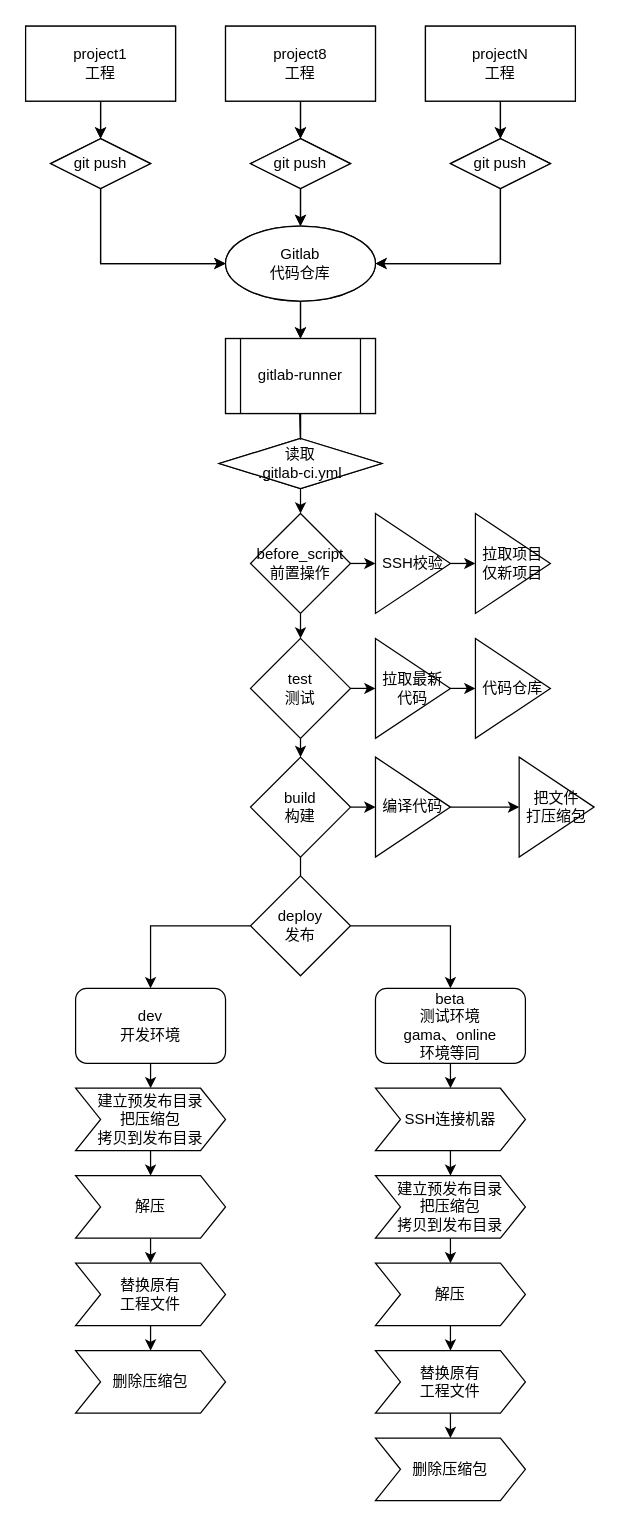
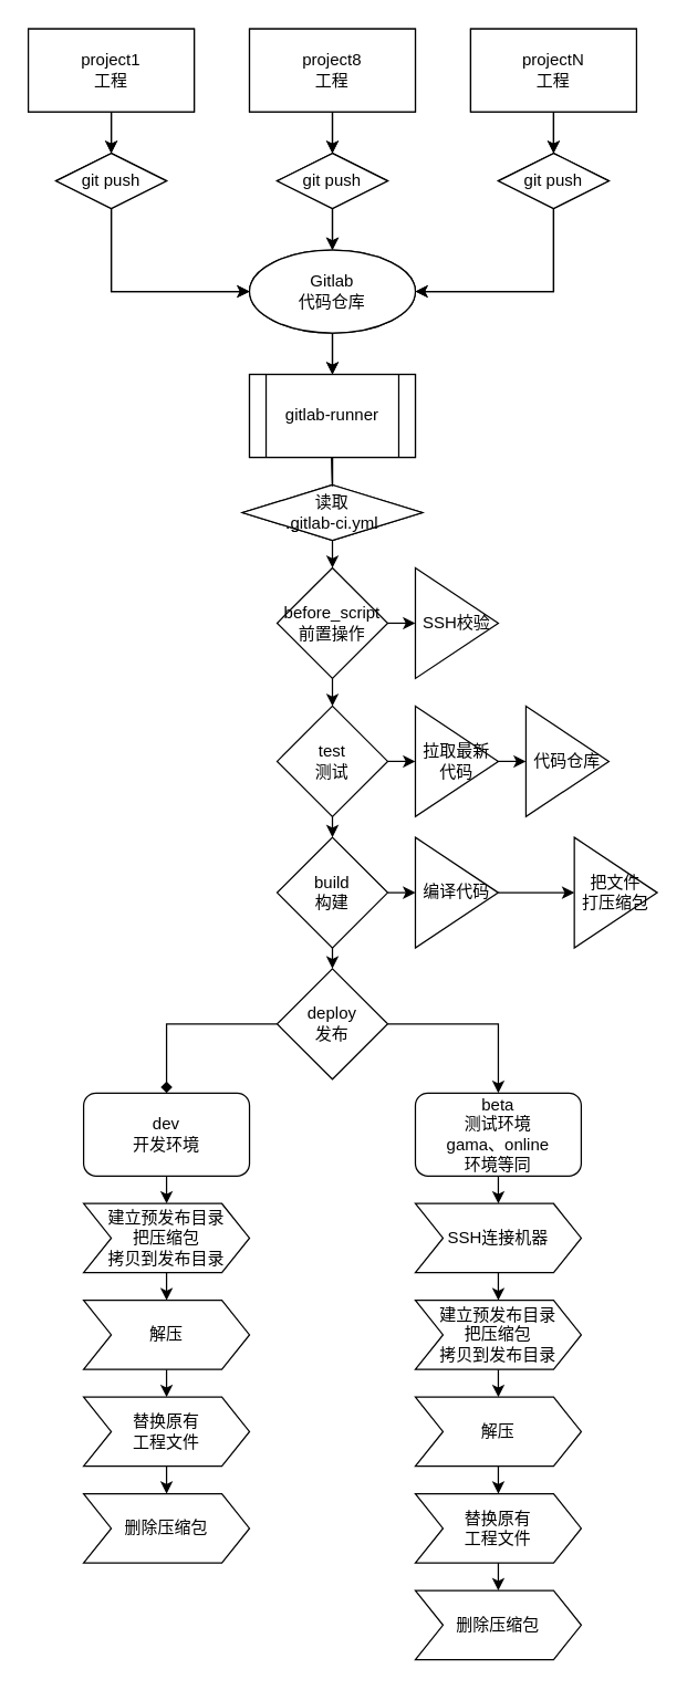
  <mxCell id="0" />
  <mxCell id="1" parent="0" />
  <mxCell id="2" style="edgeStyle=orthogonalEdgeStyle;rounded=0;orthogonalLoop=1;jettySize=auto;html=1;exitX=0.5;exitY=1;exitDx=0;exitDy=0;" edge="1" parent="1" source="3"><mxGeometry relative="1" as="geometry"><mxPoint x="80" y="110" as="targetPoint" /></mxGeometry></mxCell>
  <mxCell id="3" value="svr1&lt;br&gt;服务" style="rounded=0;whiteSpace=wrap;html=1;" vertex="1" parent="1"><mxGeometry x="20" y="20" width="120" height="60" as="geometry" /></mxCell>
  <mxCell id="4" style="edgeStyle=orthogonalEdgeStyle;rounded=0;orthogonalLoop=1;jettySize=auto;html=1;exitX=0.5;exitY=1;exitDx=0;exitDy=0;entryX=0;entryY=0.5;entryDx=0;entryDy=0;" edge="1" parent="1" source="5"><mxGeometry relative="1" as="geometry"><mxPoint x="180" y="210" as="targetPoint" /><Array as="points"><mxPoint x="80" y="210" /></Array></mxGeometry></mxCell>
  <mxCell id="5" value="git push" style="rhombus;whiteSpace=wrap;html=1;" vertex="1" parent="1"><mxGeometry x="40" y="110" width="80" height="40" as="geometry" /></mxCell>
  <mxCell id="6" style="edgeStyle=orthogonalEdgeStyle;rounded=0;orthogonalLoop=1;jettySize=auto;html=1;exitX=0.5;exitY=1;exitDx=0;exitDy=0;" edge="1" parent="1" source="7"><mxGeometry relative="1" as="geometry"><mxPoint x="240" y="110" as="targetPoint" /></mxGeometry></mxCell>
  <mxCell id="7" value="svr2&lt;br&gt;服务" style="rounded=0;whiteSpace=wrap;html=1;" vertex="1" parent="1"><mxGeometry x="180" y="20" width="120" height="60" as="geometry" /></mxCell>
  <mxCell id="8" style="edgeStyle=orthogonalEdgeStyle;rounded=0;orthogonalLoop=1;jettySize=auto;html=1;exitX=0.5;exitY=1;exitDx=0;exitDy=0;entryX=0.5;entryY=0;entryDx=0;entryDy=0;" edge="1" parent="1" source="9"><mxGeometry relative="1" as="geometry"><mxPoint x="240" y="180" as="targetPoint" /></mxGeometry></mxCell>
  <mxCell id="9" value="git push" style="rhombus;whiteSpace=wrap;html=1;" vertex="1" parent="1"><mxGeometry x="200" y="110" width="80" height="40" as="geometry" /></mxCell>
  <mxCell id="10" style="edgeStyle=orthogonalEdgeStyle;rounded=0;orthogonalLoop=1;jettySize=auto;html=1;exitX=0.5;exitY=1;exitDx=0;exitDy=0;" edge="1" parent="1" source="11"><mxGeometry relative="1" as="geometry"><mxPoint x="400" y="110" as="targetPoint" /></mxGeometry></mxCell>
  <mxCell id="11" value="svr3&lt;br&gt;服务" style="rounded=0;whiteSpace=wrap;html=1;" vertex="1" parent="1"><mxGeometry x="340" y="20" width="120" height="60" as="geometry" /></mxCell>
  <mxCell id="12" style="edgeStyle=orthogonalEdgeStyle;rounded=0;orthogonalLoop=1;jettySize=auto;html=1;exitX=0.5;exitY=1;exitDx=0;exitDy=0;entryX=1;entryY=0.5;entryDx=0;entryDy=0;" edge="1" parent="1" source="13"><mxGeometry relative="1" as="geometry"><mxPoint x="300" y="210" as="targetPoint" /><Array as="points"><mxPoint x="400" y="210" /></Array></mxGeometry></mxCell>
  <mxCell id="13" value="git push" style="rhombus;whiteSpace=wrap;html=1;" vertex="1" parent="1"><mxGeometry x="360" y="110" width="80" height="40" as="geometry" /></mxCell>
  <mxCell id="14" style="edgeStyle=orthogonalEdgeStyle;rounded=0;orthogonalLoop=1;jettySize=auto;html=1;exitX=0.5;exitY=1;exitDx=0;exitDy=0;" edge="1" parent="1"><mxGeometry relative="1" as="geometry"><mxPoint x="240" y="270" as="targetPoint" /><mxPoint x="240" y="240" as="sourcePoint" /></mxGeometry></mxCell>
  <mxCell id="15" style="edgeStyle=orthogonalEdgeStyle;rounded=0;orthogonalLoop=1;jettySize=auto;html=1;exitX=0.5;exitY=1;exitDx=0;exitDy=0;startArrow=none;" edge="1" parent="1" source="18"><mxGeometry relative="1" as="geometry"><mxPoint x="239.5" y="360" as="targetPoint" /><mxPoint x="239.5" y="330" as="sourcePoint" /></mxGeometry></mxCell>
  <mxCell id="16" value="gitlab-runner" style="shape=process;whiteSpace=wrap;html=1;backgroundOutline=1;" vertex="1" parent="1"><mxGeometry x="180" y="270" width="120" height="60" as="geometry" /></mxCell>
  <mxCell id="17" value="Gitlab&lt;br&gt;代码仓库" style="ellipse;whiteSpace=wrap;html=1;" vertex="1" parent="1"><mxGeometry x="180" y="180" width="120" height="60" as="geometry" /></mxCell>
  <mxCell id="18" value="读取&lt;br&gt;.gitlab-ci.yml" style="rhombus;whiteSpace=wrap;html=1;" vertex="1" parent="1"><mxGeometry x="175" y="350" width="130" height="40" as="geometry" /></mxCell>
  <mxCell id="19" value="" style="edgeStyle=orthogonalEdgeStyle;rounded=0;orthogonalLoop=1;jettySize=auto;html=1;exitX=0.5;exitY=1;exitDx=0;exitDy=0;endArrow=none;" edge="1" parent="1" target="18"><mxGeometry relative="1" as="geometry"><mxPoint x="239.5" y="360" as="targetPoint" /><mxPoint x="239.5" y="330" as="sourcePoint" /></mxGeometry></mxCell>
  <mxCell id="20" style="edgeStyle=orthogonalEdgeStyle;rounded=0;orthogonalLoop=1;jettySize=auto;html=1;exitX=0.5;exitY=1;exitDx=0;exitDy=0;" edge="1" parent="1" source="21"><mxGeometry relative="1" as="geometry"><mxPoint x="80" y="110" as="targetPoint" /></mxGeometry></mxCell>
  <mxCell id="21" value="project1&lt;br&gt;工程" style="rounded=0;whiteSpace=wrap;html=1;" vertex="1" parent="1"><mxGeometry x="20" y="20" width="120" height="60" as="geometry" /></mxCell>
  <mxCell id="22" style="edgeStyle=orthogonalEdgeStyle;rounded=0;orthogonalLoop=1;jettySize=auto;html=1;exitX=0.5;exitY=1;exitDx=0;exitDy=0;entryX=0;entryY=0.5;entryDx=0;entryDy=0;" edge="1" parent="1" source="23"><mxGeometry relative="1" as="geometry"><mxPoint x="180" y="210" as="targetPoint" /><Array as="points"><mxPoint x="80" y="210" /></Array></mxGeometry></mxCell>
  <mxCell id="23" value="git push" style="rhombus;whiteSpace=wrap;html=1;" vertex="1" parent="1"><mxGeometry x="40" y="110" width="80" height="40" as="geometry" /></mxCell>
  <mxCell id="24" style="edgeStyle=orthogonalEdgeStyle;rounded=0;orthogonalLoop=1;jettySize=auto;html=1;exitX=0.5;exitY=1;exitDx=0;exitDy=0;" edge="1" parent="1" source="25"><mxGeometry relative="1" as="geometry"><mxPoint x="240" y="110" as="targetPoint" /></mxGeometry></mxCell>
  <mxCell id="25" value="project8&lt;br&gt;工程" style="rounded=0;whiteSpace=wrap;html=1;" vertex="1" parent="1"><mxGeometry x="180" y="20" width="120" height="60" as="geometry" /></mxCell>
  <mxCell id="26" style="edgeStyle=orthogonalEdgeStyle;rounded=0;orthogonalLoop=1;jettySize=auto;html=1;exitX=0.5;exitY=1;exitDx=0;exitDy=0;entryX=0.5;entryY=0;entryDx=0;entryDy=0;" edge="1" parent="1" source="27"><mxGeometry relative="1" as="geometry"><mxPoint x="240" y="180" as="targetPoint" /></mxGeometry></mxCell>
  <mxCell id="27" value="git push" style="rhombus;whiteSpace=wrap;html=1;" vertex="1" parent="1"><mxGeometry x="200" y="110" width="80" height="40" as="geometry" /></mxCell>
  <mxCell id="28" style="edgeStyle=orthogonalEdgeStyle;rounded=0;orthogonalLoop=1;jettySize=auto;html=1;exitX=0.5;exitY=1;exitDx=0;exitDy=0;" edge="1" parent="1" source="29"><mxGeometry relative="1" as="geometry"><mxPoint x="400" y="110" as="targetPoint" /></mxGeometry></mxCell>
  <mxCell id="29" value="projectN&lt;br&gt;工程" style="rounded=0;whiteSpace=wrap;html=1;" vertex="1" parent="1"><mxGeometry x="340" y="20" width="120" height="60" as="geometry" /></mxCell>
  <mxCell id="30" style="edgeStyle=orthogonalEdgeStyle;rounded=0;orthogonalLoop=1;jettySize=auto;html=1;exitX=0.5;exitY=1;exitDx=0;exitDy=0;entryX=1;entryY=0.5;entryDx=0;entryDy=0;" edge="1" parent="1" source="31"><mxGeometry relative="1" as="geometry"><mxPoint x="300" y="210" as="targetPoint" /><Array as="points"><mxPoint x="400" y="210" /></Array></mxGeometry></mxCell>
  <mxCell id="31" value="git push" style="rhombus;whiteSpace=wrap;html=1;" vertex="1" parent="1"><mxGeometry x="360" y="110" width="80" height="40" as="geometry" /></mxCell>
  <mxCell id="32" style="edgeStyle=orthogonalEdgeStyle;rounded=0;orthogonalLoop=1;jettySize=auto;html=1;exitX=0.5;exitY=1;exitDx=0;exitDy=0;" edge="1" parent="1"><mxGeometry relative="1" as="geometry"><mxPoint x="240" y="270" as="targetPoint" /><mxPoint x="240" y="240" as="sourcePoint" /></mxGeometry></mxCell>
  <mxCell id="33" style="edgeStyle=orthogonalEdgeStyle;rounded=0;orthogonalLoop=1;jettySize=auto;html=1;exitX=0.5;exitY=1;exitDx=0;exitDy=0;startArrow=none;" edge="1" parent="1" source="46"><mxGeometry relative="1" as="geometry"><mxPoint x="239.5" y="360" as="targetPoint" /><mxPoint x="239.5" y="330" as="sourcePoint" /></mxGeometry></mxCell>
  <mxCell id="34" value="gitlab-runner" style="shape=process;whiteSpace=wrap;html=1;backgroundOutline=1;" vertex="1" parent="1"><mxGeometry x="180" y="270" width="120" height="60" as="geometry" /></mxCell>
  <mxCell id="35" value="Gitlab&lt;br&gt;代码仓库" style="ellipse;whiteSpace=wrap;html=1;" vertex="1" parent="1"><mxGeometry x="180" y="180" width="120" height="60" as="geometry" /></mxCell>
  <mxCell id="36" style="edgeStyle=orthogonalEdgeStyle;rounded=0;orthogonalLoop=1;jettySize=auto;html=1;exitX=0.5;exitY=1;exitDx=0;exitDy=0;entryX=0.5;entryY=0;entryDx=0;entryDy=0;" edge="1" parent="1" source="38" target="41"><mxGeometry relative="1" as="geometry" /></mxCell>
  <mxCell id="37" style="edgeStyle=orthogonalEdgeStyle;rounded=0;orthogonalLoop=1;jettySize=auto;html=1;exitX=1;exitY=0.5;exitDx=0;exitDy=0;" edge="1" parent="1" source="38"><mxGeometry relative="1" as="geometry"><mxPoint x="300" y="550" as="targetPoint" /></mxGeometry></mxCell>
  <mxCell id="38" value="test&lt;br&gt;测试" style="rhombus;whiteSpace=wrap;html=1;" vertex="1" parent="1"><mxGeometry x="200" y="510" width="80" height="80" as="geometry" /></mxCell>
- <mxCell id="39" style="edgeStyle=orthogonalEdgeStyle;rounded=0;orthogonalLoop=1;jettySize=auto;html=1;exitX=0.5;exitY=1;exitDx=0;exitDy=0;entryX=0.5;entryY=0;entryDx=0;entryDy=0;endArrow=none;" edge="1" parent="1" source="41" target="44"><mxGeometry relative="1" as="geometry" /></mxCell>
+ <mxCell id="39" style="edgeStyle=orthogonalEdgeStyle;rounded=0;orthogonalLoop=1;jettySize=auto;html=1;exitX=0.5;exitY=1;exitDx=0;exitDy=0;entryX=0.5;entryY=0;entryDx=0;entryDy=0;" edge="1" parent="1" source="41" target="44"><mxGeometry relative="1" as="geometry" /></mxCell>
  <mxCell id="40" style="edgeStyle=orthogonalEdgeStyle;rounded=0;orthogonalLoop=1;jettySize=auto;html=1;exitX=1;exitY=0.5;exitDx=0;exitDy=0;" edge="1" parent="1" source="41"><mxGeometry relative="1" as="geometry"><mxPoint x="300" y="645" as="targetPoint" /></mxGeometry></mxCell>
  <mxCell id="41" value="build&lt;br&gt;构建" style="rhombus;whiteSpace=wrap;html=1;" vertex="1" parent="1"><mxGeometry x="200" y="605" width="80" height="80" as="geometry" /></mxCell>
- <mxCell id="42" style="edgeStyle=orthogonalEdgeStyle;rounded=0;orthogonalLoop=1;jettySize=auto;html=1;exitX=0;exitY=0.5;exitDx=0;exitDy=0;entryX=0.5;entryY=0;entryDx=0;entryDy=0;" edge="1" parent="1" source="44" target="60"><mxGeometry relative="1" as="geometry" /></mxCell>
+ <mxCell id="42" style="edgeStyle=orthogonalEdgeStyle;rounded=0;orthogonalLoop=1;jettySize=auto;html=1;exitX=0;exitY=0.5;exitDx=0;exitDy=0;entryX=0.5;entryY=0;entryDx=0;entryDy=0;endArrow=diamond;" edge="1" parent="1" source="44" target="60"><mxGeometry relative="1" as="geometry" /></mxCell>
  <mxCell id="43" style="edgeStyle=orthogonalEdgeStyle;rounded=0;orthogonalLoop=1;jettySize=auto;html=1;exitX=1;exitY=0.5;exitDx=0;exitDy=0;" edge="1" parent="1" source="44" target="62"><mxGeometry relative="1" as="geometry" /></mxCell>
  <mxCell id="44" value="deploy&lt;br&gt;发布" style="rhombus;whiteSpace=wrap;html=1;" vertex="1" parent="1"><mxGeometry x="200" y="700" width="80" height="80" as="geometry" /></mxCell>
  <mxCell id="45" style="edgeStyle=orthogonalEdgeStyle;rounded=0;orthogonalLoop=1;jettySize=auto;html=1;exitX=0.5;exitY=1;exitDx=0;exitDy=0;" edge="1" parent="1" source="46"><mxGeometry relative="1" as="geometry"><mxPoint x="240" y="410" as="targetPoint" /></mxGeometry></mxCell>
  <mxCell id="46" value="读取&lt;br&gt;.gitlab-ci.yml" style="rhombus;whiteSpace=wrap;html=1;" vertex="1" parent="1"><mxGeometry x="175" y="350" width="130" height="40" as="geometry" /></mxCell>
  <mxCell id="47" value="" style="edgeStyle=orthogonalEdgeStyle;rounded=0;orthogonalLoop=1;jettySize=auto;html=1;exitX=0.5;exitY=1;exitDx=0;exitDy=0;endArrow=none;" edge="1" parent="1" target="46"><mxGeometry relative="1" as="geometry"><mxPoint x="239.5" y="360" as="targetPoint" /><mxPoint x="239.5" y="330" as="sourcePoint" /></mxGeometry></mxCell>
  <mxCell id="48" style="edgeStyle=orthogonalEdgeStyle;rounded=0;orthogonalLoop=1;jettySize=auto;html=1;exitX=0.5;exitY=1;exitDx=0;exitDy=0;entryX=0.5;entryY=0;entryDx=0;entryDy=0;" edge="1" parent="1" source="49" target="38"><mxGeometry relative="1" as="geometry" /></mxCell>
  <mxCell id="49" value="before_script&lt;br&gt;前置操作" style="rhombus;whiteSpace=wrap;html=1;" vertex="1" parent="1"><mxGeometry x="200" y="410" width="80" height="80" as="geometry" /></mxCell>
  <mxCell id="50" style="edgeStyle=orthogonalEdgeStyle;rounded=0;orthogonalLoop=1;jettySize=auto;html=1;exitX=1;exitY=0.5;exitDx=0;exitDy=0;" edge="1" parent="1"><mxGeometry relative="1" as="geometry"><mxPoint x="300" y="450" as="targetPoint" /><mxPoint x="280" y="450" as="sourcePoint" /></mxGeometry></mxCell>
- <mxCell id="51" style="edgeStyle=orthogonalEdgeStyle;rounded=0;orthogonalLoop=1;jettySize=auto;html=1;exitX=1;exitY=0.5;exitDx=0;exitDy=0;entryX=0;entryY=0.5;entryDx=0;entryDy=0;" edge="1" parent="1" source="52" target="53"><mxGeometry relative="1" as="geometry" /></mxCell>
  <mxCell id="52" value="SSH校验" style="triangle;whiteSpace=wrap;html=1;" vertex="1" parent="1"><mxGeometry x="300" y="410" width="60" height="80" as="geometry" /></mxCell>
- <mxCell id="53" value="拉取项目&lt;br&gt;仅新项目" style="triangle;whiteSpace=wrap;html=1;" vertex="1" parent="1"><mxGeometry x="380" y="410" width="60" height="80" as="geometry" /></mxCell>
  <mxCell id="54" style="edgeStyle=orthogonalEdgeStyle;rounded=0;orthogonalLoop=1;jettySize=auto;html=1;exitX=1;exitY=0.5;exitDx=0;exitDy=0;entryX=0;entryY=0.5;entryDx=0;entryDy=0;" edge="1" parent="1" source="55" target="69"><mxGeometry relative="1" as="geometry" /></mxCell>
  <mxCell id="55" value="拉取最新&lt;br&gt;代码" style="triangle;whiteSpace=wrap;html=1;" vertex="1" parent="1"><mxGeometry x="300" y="510" width="60" height="80" as="geometry" /></mxCell>
  <mxCell id="56" style="edgeStyle=orthogonalEdgeStyle;rounded=0;orthogonalLoop=1;jettySize=auto;html=1;exitX=1;exitY=0.5;exitDx=0;exitDy=0;entryX=0;entryY=0.5;entryDx=0;entryDy=0;" edge="1" parent="1" source="57" target="58"><mxGeometry relative="1" as="geometry" /></mxCell>
  <mxCell id="57" value="编译代码" style="triangle;whiteSpace=wrap;html=1;" vertex="1" parent="1"><mxGeometry x="300" y="605" width="60" height="80" as="geometry" /></mxCell>
  <mxCell id="58" value="把文件&lt;br&gt;打压缩包" style="triangle;whiteSpace=wrap;html=1;" vertex="1" parent="1"><mxGeometry x="415" y="605" width="60" height="80" as="geometry" /></mxCell>
  <mxCell id="59" style="edgeStyle=orthogonalEdgeStyle;rounded=0;orthogonalLoop=1;jettySize=auto;html=1;exitX=0.5;exitY=1;exitDx=0;exitDy=0;" edge="1" parent="1" source="60"><mxGeometry relative="1" as="geometry"><mxPoint x="120" y="870" as="targetPoint" /></mxGeometry></mxCell>
  <mxCell id="60" value="dev&lt;br&gt;开发环境" style="rounded=1;whiteSpace=wrap;html=1;" vertex="1" parent="1"><mxGeometry x="60" y="790" width="120" height="60" as="geometry" /></mxCell>
  <mxCell id="61" style="edgeStyle=orthogonalEdgeStyle;rounded=0;orthogonalLoop=1;jettySize=auto;html=1;exitX=0.5;exitY=1;exitDx=0;exitDy=0;" edge="1" parent="1" source="62"><mxGeometry relative="1" as="geometry"><mxPoint x="360" y="870" as="targetPoint" /></mxGeometry></mxCell>
  <mxCell id="62" value="beta&lt;br&gt;测试环境&lt;br&gt;gama、online&lt;br&gt;环境等同" style="rounded=1;whiteSpace=wrap;html=1;" vertex="1" parent="1"><mxGeometry x="300" y="790" width="120" height="60" as="geometry" /></mxCell>
  <mxCell id="63" style="edgeStyle=orthogonalEdgeStyle;rounded=0;orthogonalLoop=1;jettySize=auto;html=1;exitX=0.5;exitY=1;exitDx=0;exitDy=0;" edge="1" parent="1" source="64"><mxGeometry relative="1" as="geometry"><mxPoint x="120" y="940" as="targetPoint" /></mxGeometry></mxCell>
  <mxCell id="64" value="建立预发布目录&lt;br&gt;把压缩包&lt;br&gt;拷贝到发布目录" style="shape=step;perimeter=stepPerimeter;whiteSpace=wrap;html=1;fixedSize=1;" vertex="1" parent="1"><mxGeometry x="60" y="870" width="120" height="50" as="geometry" /></mxCell>
  <mxCell id="65" style="edgeStyle=orthogonalEdgeStyle;rounded=0;orthogonalLoop=1;jettySize=auto;html=1;exitX=0.5;exitY=1;exitDx=0;exitDy=0;entryX=0.5;entryY=0;entryDx=0;entryDy=0;" edge="1" parent="1" source="66" target="67"><mxGeometry relative="1" as="geometry" /></mxCell>
  <mxCell id="66" value="解压" style="shape=step;perimeter=stepPerimeter;whiteSpace=wrap;html=1;fixedSize=1;" vertex="1" parent="1"><mxGeometry x="60" y="940" width="120" height="50" as="geometry" /></mxCell>
  <mxCell id="67" value="替换原有&lt;br&gt;工程文件" style="shape=step;perimeter=stepPerimeter;whiteSpace=wrap;html=1;fixedSize=1;" vertex="1" parent="1"><mxGeometry x="60" y="1010" width="120" height="50" as="geometry" /></mxCell>
  <mxCell id="68" value="SSH连接机器" style="shape=step;perimeter=stepPerimeter;whiteSpace=wrap;html=1;fixedSize=1;" vertex="1" parent="1"><mxGeometry x="300" y="870" width="120" height="50" as="geometry" /></mxCell>
  <mxCell id="69" value="代码仓库" style="triangle;whiteSpace=wrap;html=1;" vertex="1" parent="1"><mxGeometry x="380" y="510" width="60" height="80" as="geometry" /></mxCell>
  <mxCell id="70" style="edgeStyle=orthogonalEdgeStyle;rounded=0;orthogonalLoop=1;jettySize=auto;html=1;exitX=0.5;exitY=1;exitDx=0;exitDy=0;entryX=0.5;entryY=0;entryDx=0;entryDy=0;" edge="1" parent="1" target="71"><mxGeometry relative="1" as="geometry"><mxPoint x="120" y="1060" as="sourcePoint" /></mxGeometry></mxCell>
  <mxCell id="71" value="删除压缩包" style="shape=step;perimeter=stepPerimeter;whiteSpace=wrap;html=1;fixedSize=1;" vertex="1" parent="1"><mxGeometry x="60" y="1080" width="120" height="50" as="geometry" /></mxCell>
  <mxCell id="72" style="edgeStyle=orthogonalEdgeStyle;rounded=0;orthogonalLoop=1;jettySize=auto;html=1;exitX=0.5;exitY=1;exitDx=0;exitDy=0;" edge="1" parent="1"><mxGeometry relative="1" as="geometry"><mxPoint x="360" y="940" as="targetPoint" /><mxPoint x="360" y="920" as="sourcePoint" /></mxGeometry></mxCell>
  <mxCell id="73" style="edgeStyle=orthogonalEdgeStyle;rounded=0;orthogonalLoop=1;jettySize=auto;html=1;exitX=0.5;exitY=1;exitDx=0;exitDy=0;" edge="1" parent="1" source="74"><mxGeometry relative="1" as="geometry"><mxPoint x="360" y="1010" as="targetPoint" /></mxGeometry></mxCell>
  <mxCell id="74" value="建立预发布目录&lt;br&gt;把压缩包&lt;br&gt;拷贝到发布目录" style="shape=step;perimeter=stepPerimeter;whiteSpace=wrap;html=1;fixedSize=1;" vertex="1" parent="1"><mxGeometry x="300" y="940" width="120" height="50" as="geometry" /></mxCell>
  <mxCell id="75" style="edgeStyle=orthogonalEdgeStyle;rounded=0;orthogonalLoop=1;jettySize=auto;html=1;exitX=0.5;exitY=1;exitDx=0;exitDy=0;entryX=0.5;entryY=0;entryDx=0;entryDy=0;" edge="1" parent="1" source="76" target="77"><mxGeometry relative="1" as="geometry" /></mxCell>
  <mxCell id="76" value="解压" style="shape=step;perimeter=stepPerimeter;whiteSpace=wrap;html=1;fixedSize=1;" vertex="1" parent="1"><mxGeometry x="300" y="1010" width="120" height="50" as="geometry" /></mxCell>
  <mxCell id="77" value="替换原有&lt;br&gt;工程文件" style="shape=step;perimeter=stepPerimeter;whiteSpace=wrap;html=1;fixedSize=1;" vertex="1" parent="1"><mxGeometry x="300" y="1080" width="120" height="50" as="geometry" /></mxCell>
  <mxCell id="78" style="edgeStyle=orthogonalEdgeStyle;rounded=0;orthogonalLoop=1;jettySize=auto;html=1;exitX=0.5;exitY=1;exitDx=0;exitDy=0;entryX=0.5;entryY=0;entryDx=0;entryDy=0;" edge="1" parent="1" target="79"><mxGeometry relative="1" as="geometry"><mxPoint x="360" y="1130" as="sourcePoint" /></mxGeometry></mxCell>
  <mxCell id="79" value="删除压缩包" style="shape=step;perimeter=stepPerimeter;whiteSpace=wrap;html=1;fixedSize=1;" vertex="1" parent="1"><mxGeometry x="300" y="1150" width="120" height="50" as="geometry" /></mxCell>
